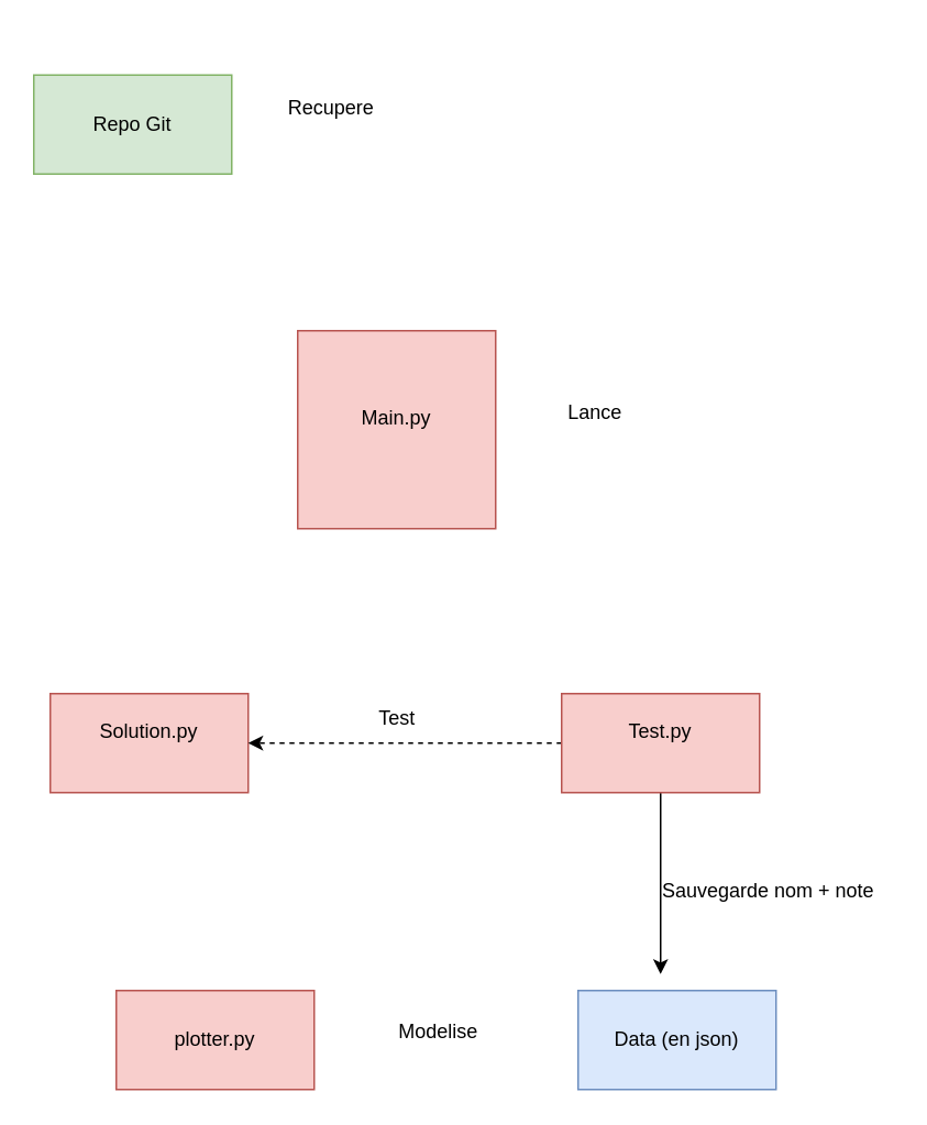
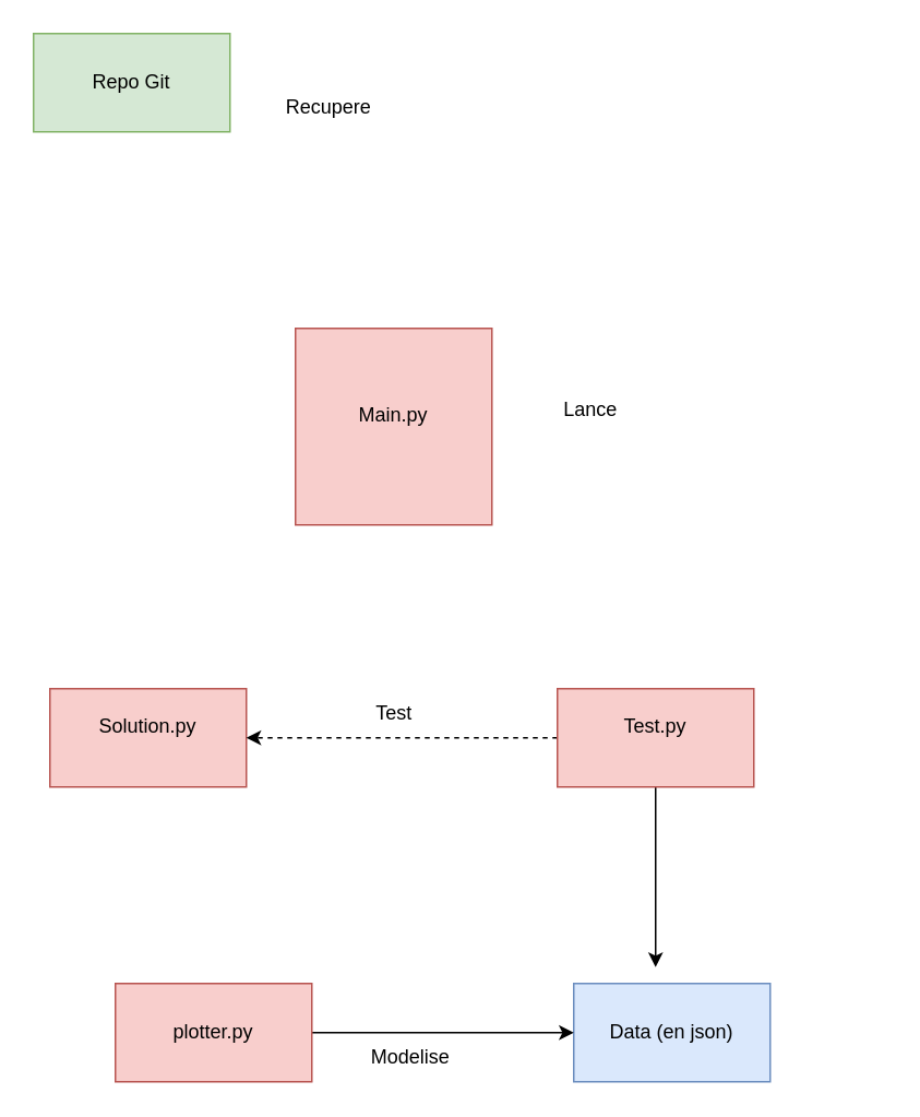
  <mxCell id="0" />
  <mxCell id="1" parent="0" />
  <mxCell id="2" value="&lt;div&gt;Main.py&lt;/div&gt;&lt;div&gt;&lt;br&gt;&lt;/div&gt;" style="whiteSpace=wrap;html=1;aspect=fixed;fillColor=#f8cecc;strokeColor=#b85450;" parent="1" vertex="1"><mxGeometry x="180" y="200" width="120" height="120" as="geometry" /></mxCell>
- <mxCell id="3" value="Repo Git" style="rounded=0;whiteSpace=wrap;html=1;fillColor=#d5e8d4;strokeColor=#82b366;" parent="1" vertex="1"><mxGeometry x="20" y="45" width="120" height="60" as="geometry" /></mxCell>
+ <mxCell id="3" value="Repo Git" style="rounded=0;whiteSpace=wrap;html=1;fillColor=#d5e8d4;strokeColor=#82b366;" parent="1" vertex="1"><mxGeometry x="20" y="20" width="120" height="60" as="geometry" /></mxCell>
  <mxCell id="4" value="Recupere" style="text;html=1;align=center;verticalAlign=middle;resizable=0;points=[];autosize=1;strokeColor=none;fillColor=none;" parent="1" vertex="1"><mxGeometry x="160" y="50" width="80" height="30" as="geometry" /></mxCell>
  <mxCell id="5" value="&lt;div&gt;Solution.py&lt;/div&gt;&lt;div&gt;&lt;br&gt;&lt;/div&gt;" style="rounded=0;whiteSpace=wrap;html=1;fillColor=#f8cecc;strokeColor=#b85450;" parent="1" vertex="1"><mxGeometry x="30" y="420" width="120" height="60" as="geometry" /></mxCell>
  <mxCell id="6" style="edgeStyle=orthogonalEdgeStyle;rounded=0;orthogonalLoop=1;jettySize=auto;html=1;entryX=1;entryY=0.5;entryDx=0;entryDy=0;dashed=1;" parent="1" source="8" target="5" edge="1"><mxGeometry relative="1" as="geometry" /></mxCell>
  <mxCell id="7" style="edgeStyle=orthogonalEdgeStyle;rounded=0;orthogonalLoop=1;jettySize=auto;html=1;" parent="1" source="8" edge="1"><mxGeometry relative="1" as="geometry"><mxPoint x="400" y="590" as="targetPoint" /></mxGeometry></mxCell>
  <mxCell id="8" value="&lt;div&gt;Test.py&lt;/div&gt;&lt;div&gt;&lt;br&gt;&lt;/div&gt;" style="rounded=0;whiteSpace=wrap;html=1;fillColor=#f8cecc;strokeColor=#b85450;" parent="1" vertex="1"><mxGeometry x="340" y="420" width="120" height="60" as="geometry" /></mxCell>
  <mxCell id="9" value="Lance" style="text;html=1;align=center;verticalAlign=middle;resizable=0;points=[];autosize=1;strokeColor=none;fillColor=none;" parent="1" vertex="1"><mxGeometry x="330" y="235" width="60" height="30" as="geometry" /></mxCell>
  <mxCell id="10" value="Test" style="text;html=1;align=center;verticalAlign=middle;resizable=0;points=[];autosize=1;strokeColor=none;fillColor=none;" parent="1" vertex="1"><mxGeometry x="215" y="420" width="50" height="30" as="geometry" /></mxCell>
  <mxCell id="11" value="Data (en json)" style="rounded=0;whiteSpace=wrap;html=1;fillColor=#dae8fc;strokeColor=#6c8ebf;" parent="1" vertex="1"><mxGeometry x="350" y="600" width="120" height="60" as="geometry" /></mxCell>
- <mxCell id="12" value="Sauvegarde nom + note" style="text;html=1;align=center;verticalAlign=middle;resizable=0;points=[];autosize=1;strokeColor=none;fillColor=none;" parent="1" vertex="1"><mxGeometry x="390" y="525" width="150" height="30" as="geometry" /></mxCell>
+ <mxCell id="13" style="edgeStyle=orthogonalEdgeStyle;rounded=0;orthogonalLoop=1;jettySize=auto;html=1;entryX=0;entryY=0.5;entryDx=0;entryDy=0;" parent="1" source="14" target="11" edge="1"><mxGeometry relative="1" as="geometry" /></mxCell>
  <mxCell id="14" value="plotter.py" style="rounded=0;whiteSpace=wrap;html=1;fillColor=#f8cecc;strokeColor=#b85450;" parent="1" vertex="1"><mxGeometry x="70" y="600" width="120" height="60" as="geometry" /></mxCell>
- <mxCell id="15" value="Modelise" style="text;html=1;align=center;verticalAlign=middle;resizable=0;points=[];autosize=1;strokeColor=none;fillColor=none;" parent="1" vertex="1"><mxGeometry x="230" y="610" width="70" height="30" as="geometry" /></mxCell>
+ <mxCell id="15" value="Modelise" style="text;html=1;align=center;verticalAlign=middle;resizable=0;points=[];autosize=1;strokeColor=none;fillColor=none;" parent="1" vertex="1"><mxGeometry x="215" y="630" width="70" height="30" as="geometry" /></mxCell>
